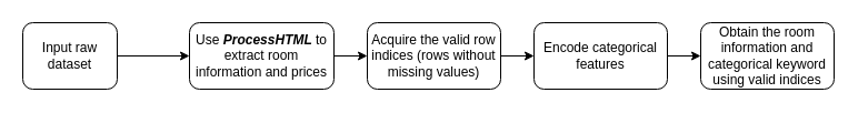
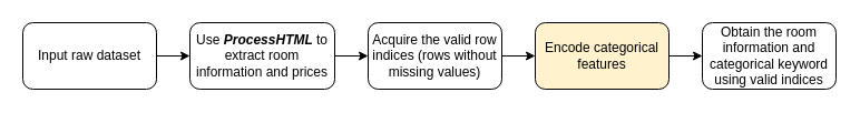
  <mxCell id="0" />
  <mxCell id="1" parent="0" />
  <mxCell id="2" style="edgeStyle=orthogonalEdgeStyle;rounded=0;orthogonalLoop=1;jettySize=auto;html=1;" parent="1" source="3" target="5" edge="1"><mxGeometry relative="1" as="geometry" /></mxCell>
- <mxCell id="3" value="Input raw dataset" style="rounded=1;whiteSpace=wrap;html=1;fontSize=12;glass=0;strokeWidth=1;shadow=0;" parent="1" vertex="1"><mxGeometry x="20" y="20" width="85" height="60" as="geometry" /></mxCell>
+ <mxCell id="3" value="Input raw dataset" style="rounded=1;whiteSpace=wrap;html=1;fontSize=12;glass=0;strokeWidth=1;shadow=0;" parent="1" vertex="1"><mxGeometry x="20" y="20" width="120" height="60" as="geometry" /></mxCell>
  <mxCell id="4" style="edgeStyle=orthogonalEdgeStyle;rounded=0;orthogonalLoop=1;jettySize=auto;html=1;" parent="1" source="5" target="7" edge="1"><mxGeometry relative="1" as="geometry" /></mxCell>
  <mxCell id="5" value="Use &lt;b style=&quot;font-style: italic;&quot;&gt;ProcessHTML &lt;/b&gt;to extract room information and prices" style="rounded=1;whiteSpace=wrap;html=1;" parent="1" vertex="1"><mxGeometry x="170" y="20" width="130" height="60" as="geometry" /></mxCell>
  <mxCell id="6" style="edgeStyle=orthogonalEdgeStyle;rounded=0;orthogonalLoop=1;jettySize=auto;html=1;" parent="1" source="7" target="9" edge="1"><mxGeometry relative="1" as="geometry" /></mxCell>
  <mxCell id="7" value="Acquire the valid row indices (rows without missing values)" style="rounded=1;whiteSpace=wrap;html=1;" parent="1" vertex="1"><mxGeometry x="330" y="20" width="120" height="60" as="geometry" /></mxCell>
  <mxCell id="8" style="edgeStyle=orthogonalEdgeStyle;rounded=0;orthogonalLoop=1;jettySize=auto;html=1;" parent="1" source="9" target="10" edge="1"><mxGeometry relative="1" as="geometry" /></mxCell>
- <mxCell id="9" value="Encode categorical features" style="rounded=1;whiteSpace=wrap;html=1;" parent="1" vertex="1"><mxGeometry x="480" y="20" width="120" height="60" as="geometry" /></mxCell>
+ <mxCell id="9" value="Encode categorical features" style="rounded=1;whiteSpace=wrap;html=1;fillColor=#fff2cc;" parent="1" vertex="1"><mxGeometry x="480" y="20" width="120" height="60" as="geometry" /></mxCell>
  <mxCell id="10" value="Obtain the room information and categorical keyword using valid indices" style="rounded=1;whiteSpace=wrap;html=1;" parent="1" vertex="1"><mxGeometry x="630" y="20" width="120" height="60" as="geometry" /></mxCell>
